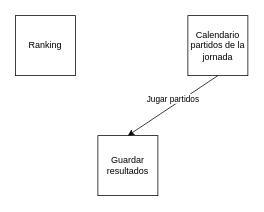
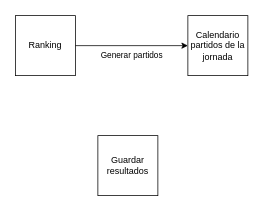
  <mxCell id="0" />
  <mxCell id="1" parent="0" />
  <mxCell id="2" value="Ranking " style="whiteSpace=wrap;html=1;aspect=fixed;" vertex="1" parent="1"><mxGeometry x="20" y="20" width="80" height="80" as="geometry" /></mxCell>
  <mxCell id="3" value="Calendario partidos de la jornada" style="whiteSpace=wrap;html=1;aspect=fixed;" vertex="1" parent="1"><mxGeometry x="250" y="20" width="80" height="80" as="geometry" /></mxCell>
+ <mxCell id="4" value="Generar partidos" style="endArrow=classic;html=1;exitX=1;exitY=0.5;exitDx=0;exitDy=0;entryX=0;entryY=0.5;entryDx=0;entryDy=0;verticalAlign=top;" edge="1" parent="1" source="2" target="3"><mxGeometry width="50" height="50" relative="1" as="geometry"><mxPoint x="20" y="170" as="sourcePoint" /><mxPoint x="70" y="120" as="targetPoint" /></mxGeometry></mxCell>
  <mxCell id="5" value="Guardar resultados" style="whiteSpace=wrap;html=1;aspect=fixed;" vertex="1" parent="1"><mxGeometry x="130" y="180" width="80" height="80" as="geometry" /></mxCell>
- <mxCell id="6" value="Jugar partidos" style="endArrow=classic;html=1;exitX=0.5;exitY=1;exitDx=0;exitDy=0;entryX=0.5;entryY=0;entryDx=0;entryDy=0;verticalAlign=bottom;" edge="1" parent="1" source="3" target="5"><mxGeometry width="50" height="50" relative="1" as="geometry"><mxPoint x="310" y="60" as="sourcePoint" /><mxPoint x="440" y="60" as="targetPoint" /></mxGeometry></mxCell>
